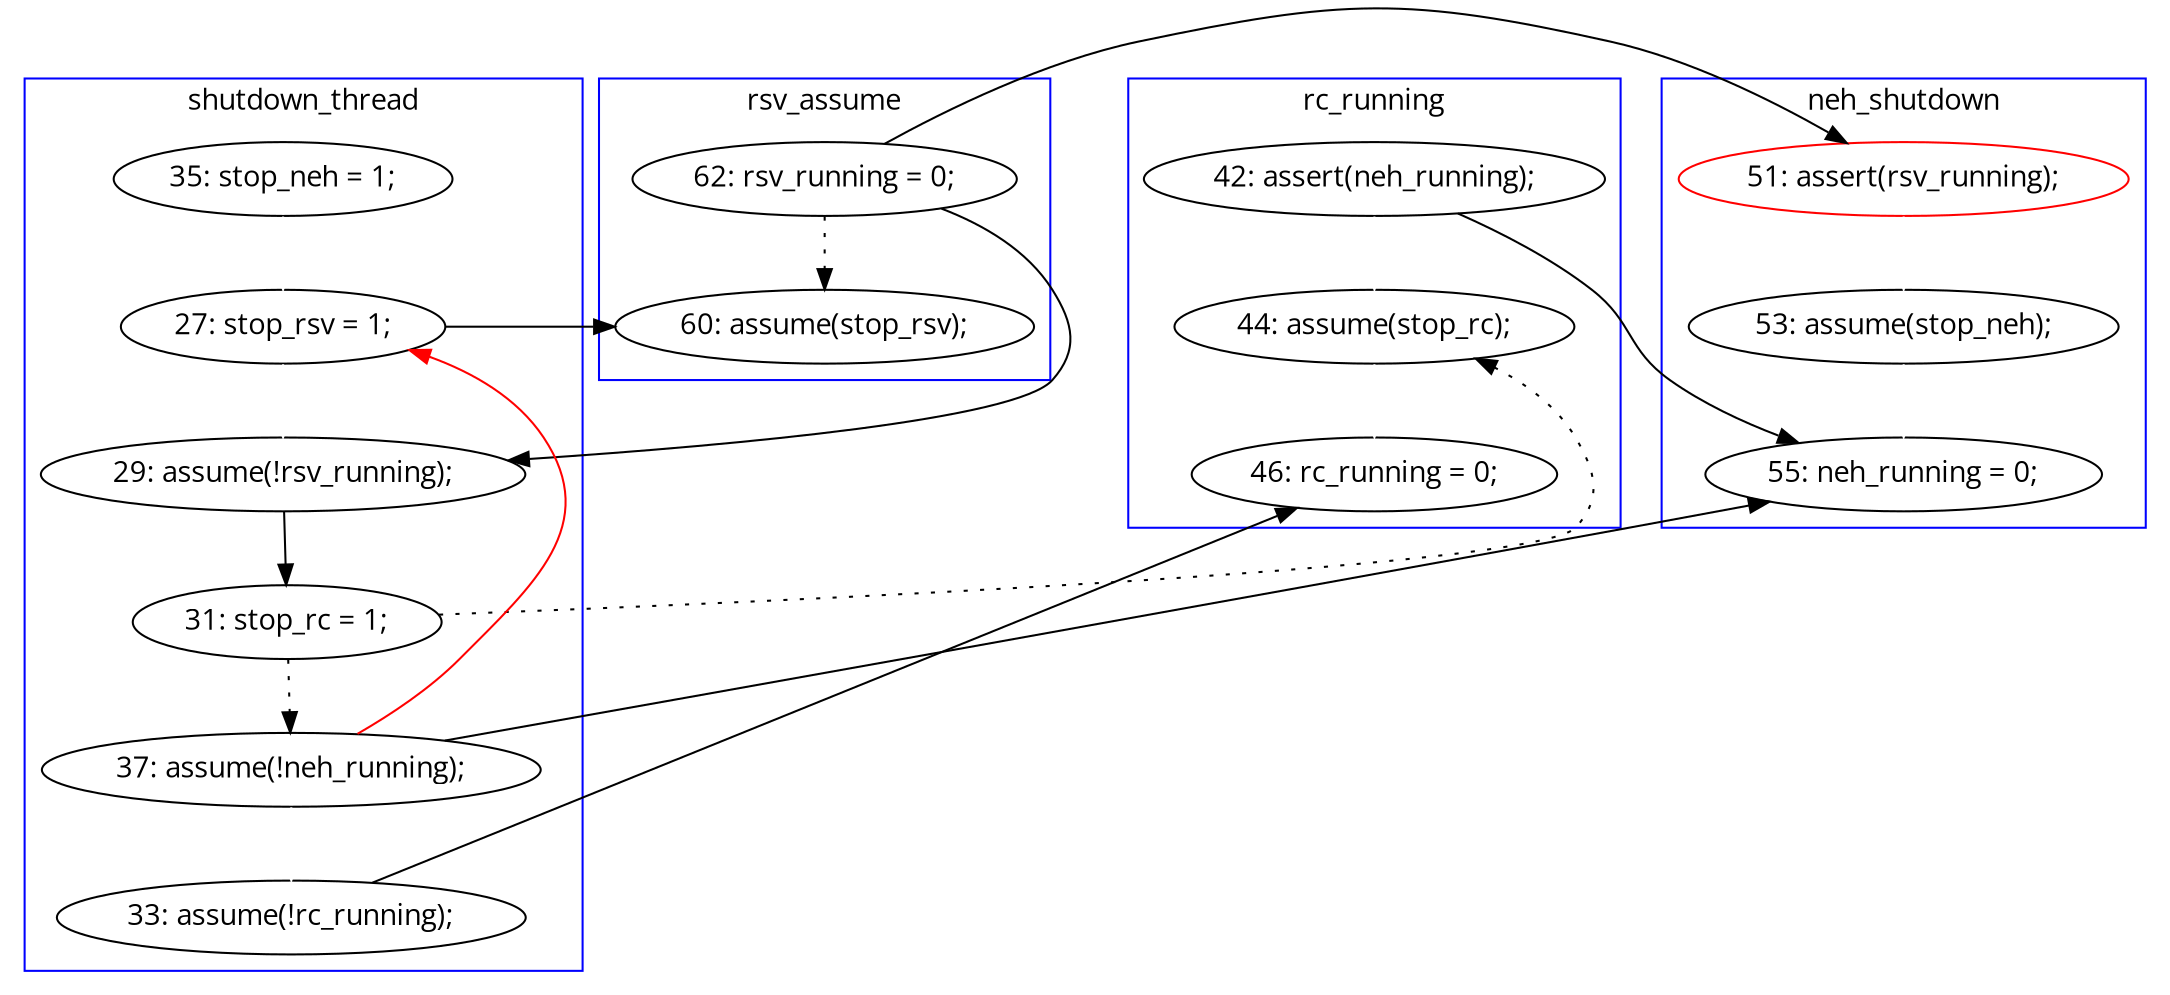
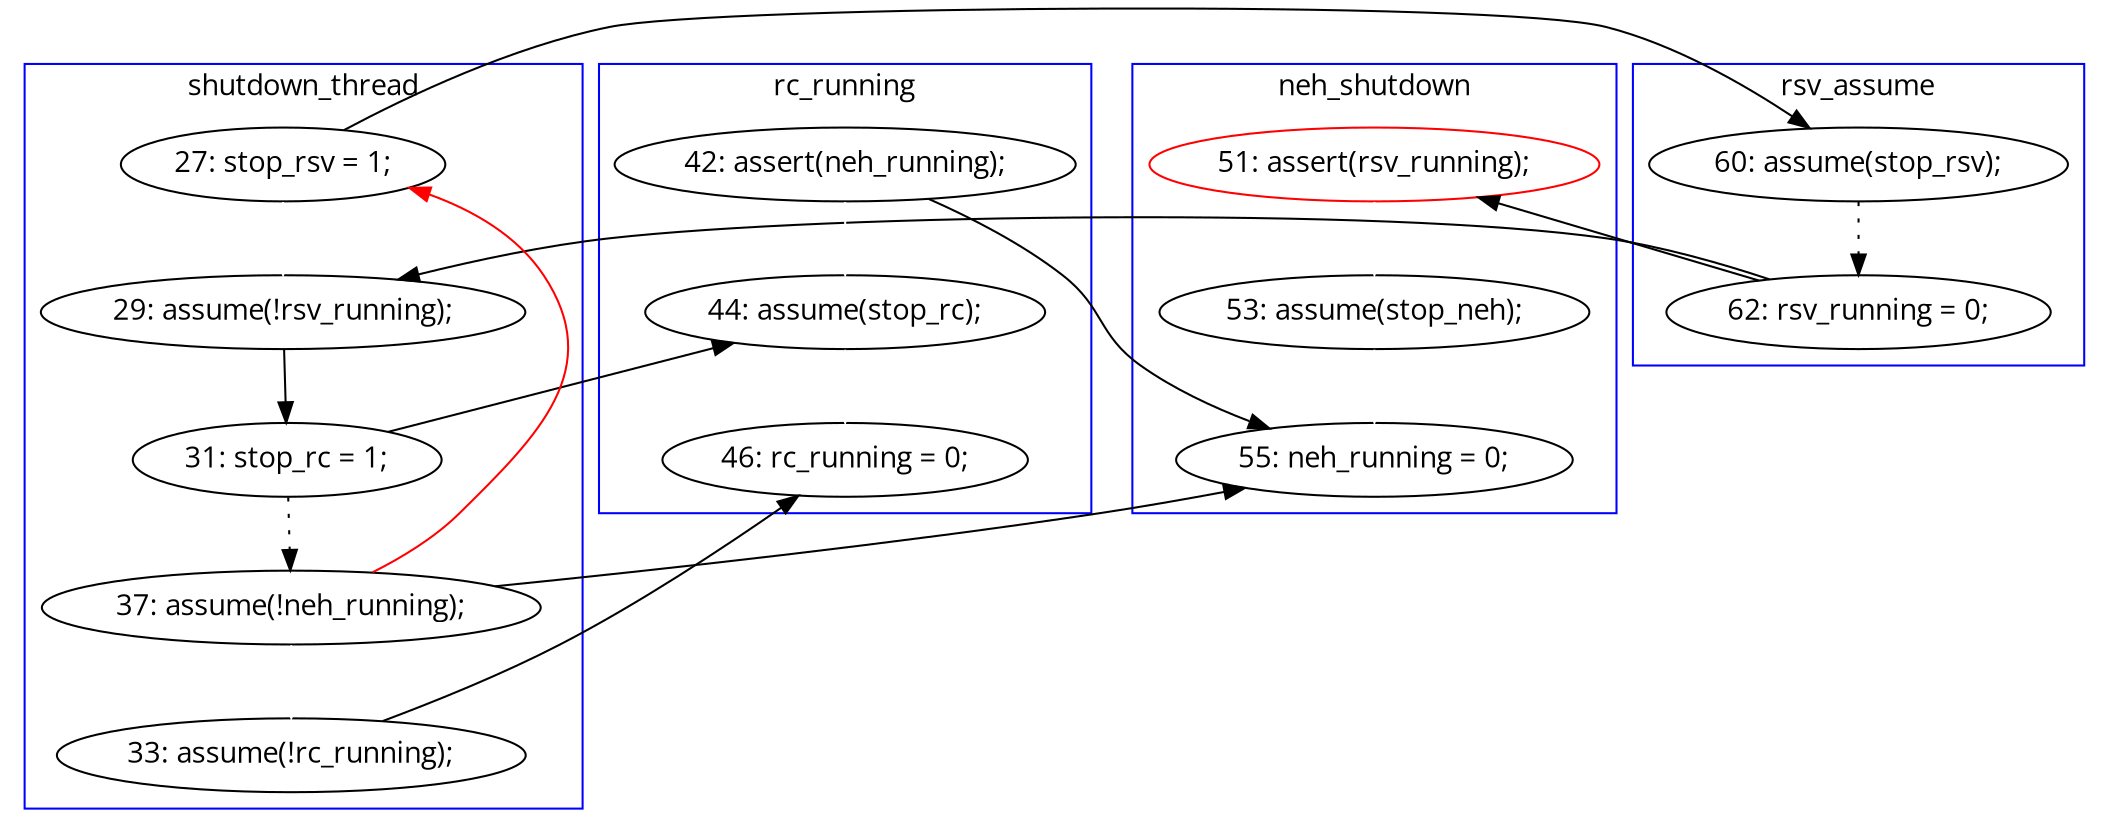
  digraph {
    fontname="Open Sans"
    node [fontname="Open Sans"]
    edge [color=black fontname="Open Sans" style=solid]
    n1 [label="55: neh_running = 0;"]
    n2 [color=red label="51: assert(rsv_running);"]
    n3 [label="53: assume(stop_neh);"]
    n4 [label="62: rsv_running = 0;"]
    n5 [label="60: assume(stop_rsv);"]
    n6 [label="42: assert(neh_running);"]
    n7 [label="44: assume(stop_rc);"]
    n8 [label="46: rc_running = 0;"]
    n9 [label="29: assume(!rsv_running);"]
-   n10 [label="35: stop_neh = 1;"]
    n11 [label="27: stop_rsv = 1;"]
    n12 [label="31: stop_rc = 1;"]
    n13 [label="37: assume(!neh_running);"]
    n14 [label="33: assume(!rc_running);"]
    subgraph cluster_1 {
      color=blue
      label=neh_shutdown
      n1
      n2
      n3
    }
    subgraph cluster_2 {
      color=blue
      label=rsv_assume
      n4
      n5
    }
    subgraph cluster_3 {
      color=blue
      label=rc_running
      n6
      n7
      n8
    }
    subgraph cluster_4 {
      color=blue
      label=shutdown_thread
      n9
-     n10
      n11
      n12
      n13
      n14
    }
    n2 -> n3 [color=white]
    n3 -> n1 [color=white]
    n4 -> n2 [constraint=false]
    n4 -> n9 [constraint=false]
-   n4 -> n5 [style=dotted]
+   n5 -> n4 [style=dotted]
    n6 -> n1 [constraint=false]
    n6 -> n7 [color=white]
    n7 -> n8 [color=white]
    n9 -> n12
-   n10 -> n11 [color=white]
    n11 -> n5 [constraint=false]
    n11 -> n9 [color=white]
-   n12 -> n7 [constraint=false style=dotted]
+   n12 -> n7 [constraint=false]
    n12 -> n13 [style=dotted]
    n13 -> n1 [constraint=false]
    n13 -> n11 [color=red constraint=false]
    n13 -> n14 [color=white]
    n14 -> n8 [constraint=false]
  }
